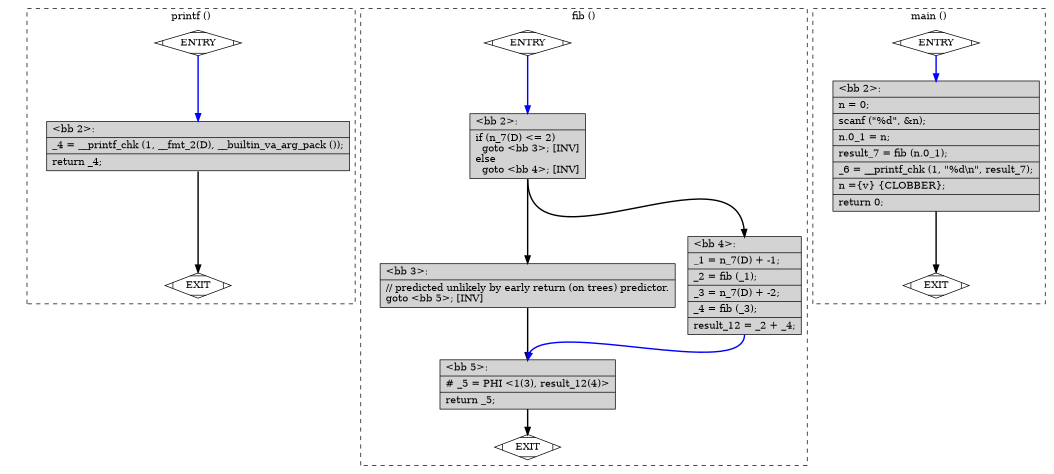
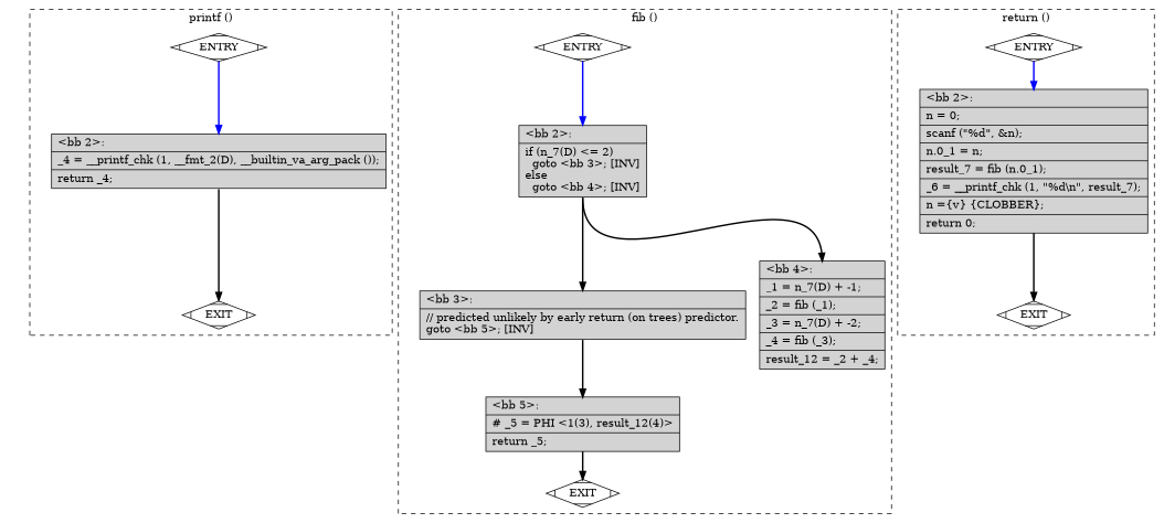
  digraph {
    node [fillcolor=white shape=Mdiamond style=filled]
    edge [constraint=true headport=n style="solid,bold" tailport=s color=black weight=100]
    n1 [label=ENTRY]
    n2 [label=EXIT]
    n3 [fillcolor=lightgrey label="{\<bb\ 2\>:\l|_4\ =\ __printf_chk\ (1,\ __fmt_2(D),\ __builtin_va_arg_pack\ ());\l|return\ _4;\l}" shape=record]
    n4 [label=ENTRY]
    n5 [label=EXIT]
    n6 [fillcolor=lightgrey label="{\<bb\ 2\>:\l|if\ (n_7(D)\ \<=\ 2)\l\ \ goto\ \<bb\ 3\>;\ [INV]\lelse\l\ \ goto\ \<bb\ 4\>;\ [INV]\l}" shape=record]
    n7 [fillcolor=lightgrey label="{\<bb\ 3\>:\l|//\ predicted\ unlikely\ by\ early\ return\ (on\ trees)\ predictor.\lgoto\ \<bb\ 5\>;\ [INV]\l}" shape=record]
    n8 [fillcolor=lightgrey label="{\<bb\ 4\>:\l|_1\ =\ n_7(D)\ +\ -1;\l|_2\ =\ fib\ (_1);\l|_3\ =\ n_7(D)\ +\ -2;\l|_4\ =\ fib\ (_3);\l|result_12\ =\ _2\ +\ _4;\l}" shape=record]
    n9 [fillcolor=lightgrey label="{\<bb\ 5\>:\l|#\ _5\ =\ PHI\ \<1(3),\ result_12(4)\>\l|return\ _5;\l}" shape=record]
    n10 [label=ENTRY]
    n11 [label=EXIT]
    n12 [fillcolor=lightgrey label="{\<bb\ 2\>:\l|n\ =\ 0;\l|scanf\ (\"%d\",\ &n);\l|n.0_1\ =\ n;\l|result_7\ =\ fib\ (n.0_1);\l|_6\ =\ __printf_chk\ (1,\ \"%d\\n\",\ result_7);\l|n\ =\{v\}\ \{CLOBBER\};\l|return\ 0;\l}" shape=record]
    subgraph cluster_1 {
      color=black
      label="printf ()"
      style=dashed
      n1
      n2
      n3
    }
    subgraph cluster_2 {
      color=black
      label="fib ()"
      style=dashed
      n4
      n5
      n6
      n7
      n8
      n9
    }
    subgraph cluster_3 {
      color=black
-     label="main ()"
+     label="return ()"
      style=dashed
      n10
      n11
      n12
    }
    n1 -> n2 [style=invis color="" weight=""]
    n1 -> n3 [color=blue]
    n3 -> n2 [weight=10]
    n4 -> n5 [style=invis color="" weight=""]
    n4 -> n6 [color=blue]
    n6 -> n7 [weight=10]
    n6 -> n8 [weight=10]
    n7 -> n9
-   n8 -> n9 [color=blue]
    n9 -> n5 [weight=10]
    n10 -> n11 [style=invis color="" weight=""]
    n10 -> n12 [color=blue]
    n12 -> n11 [weight=10]
  }
